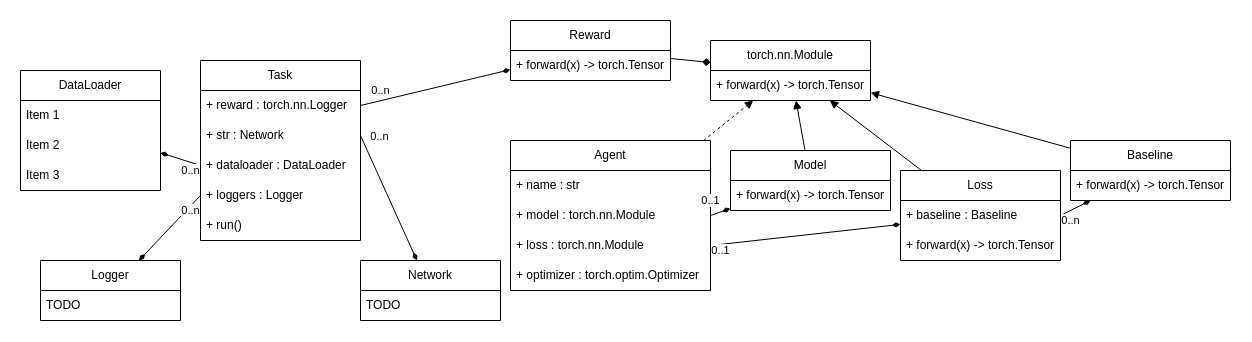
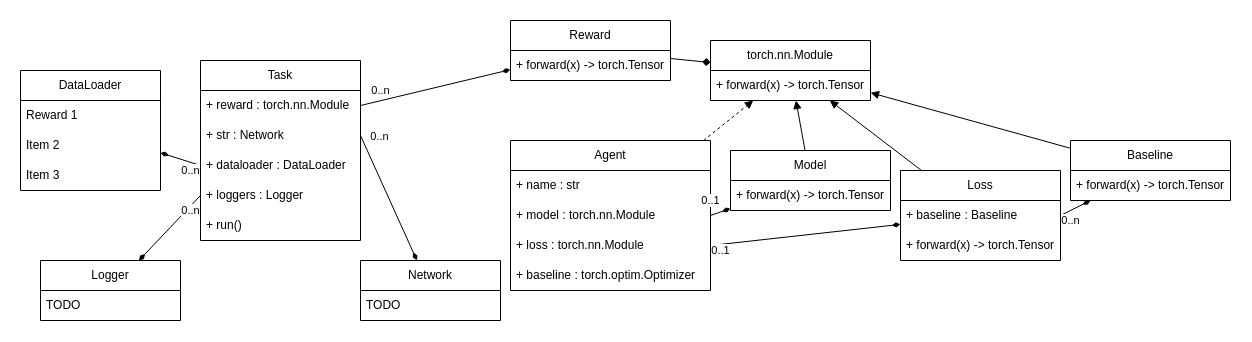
  <mxCell id="0" />
  <mxCell id="1" parent="0" />
  <mxCell id="2" value="Task" style="swimlane;fontStyle=0;childLayout=stackLayout;horizontal=1;startSize=30;horizontalStack=0;resizeParent=1;resizeParentMax=0;resizeLast=0;collapsible=1;marginBottom=0;whiteSpace=wrap;html=1;" vertex="1" parent="1"><mxGeometry x="200" y="60" width="160" height="180" as="geometry"><mxRectangle x="130" y="40" width="70" height="30" as="alternateBounds" /></mxGeometry></mxCell>
- <mxCell id="3" value="+ reward : torch.nn.Logger" style="text;strokeColor=none;fillColor=none;align=left;verticalAlign=middle;spacingLeft=4;spacingRight=4;overflow=hidden;points=[[0,0.5],[1,0.5]];portConstraint=eastwest;rotatable=0;whiteSpace=wrap;html=1;" vertex="1" parent="2"><mxGeometry y="30" width="160" height="30" as="geometry" /></mxCell>
+ <mxCell id="3" value="+ reward : torch.nn.Module" style="text;strokeColor=none;fillColor=none;align=left;verticalAlign=middle;spacingLeft=4;spacingRight=4;overflow=hidden;points=[[0,0.5],[1,0.5]];portConstraint=eastwest;rotatable=0;whiteSpace=wrap;html=1;" vertex="1" parent="2"><mxGeometry y="30" width="160" height="30" as="geometry" /></mxCell>
  <mxCell id="4" value="+ str : Network" style="text;strokeColor=none;fillColor=none;align=left;verticalAlign=middle;spacingLeft=4;spacingRight=4;overflow=hidden;points=[[0,0.5],[1,0.5]];portConstraint=eastwest;rotatable=0;whiteSpace=wrap;html=1;" vertex="1" parent="2"><mxGeometry y="60" width="160" height="30" as="geometry" /></mxCell>
  <mxCell id="5" value="+ dataloader : DataLoader" style="text;strokeColor=none;fillColor=none;align=left;verticalAlign=middle;spacingLeft=4;spacingRight=4;overflow=hidden;points=[[0,0.5],[1,0.5]];portConstraint=eastwest;rotatable=0;whiteSpace=wrap;html=1;" vertex="1" parent="2"><mxGeometry y="90" width="160" height="30" as="geometry" /></mxCell>
  <mxCell id="6" value="+ loggers : Logger" style="text;strokeColor=none;fillColor=none;align=left;verticalAlign=middle;spacingLeft=4;spacingRight=4;overflow=hidden;points=[[0,0.5],[1,0.5]];portConstraint=eastwest;rotatable=0;whiteSpace=wrap;html=1;" vertex="1" parent="2"><mxGeometry y="120" width="160" height="30" as="geometry" /></mxCell>
  <mxCell id="7" value="+ run()" style="text;strokeColor=none;fillColor=none;align=left;verticalAlign=middle;spacingLeft=4;spacingRight=4;overflow=hidden;points=[[0,0.5],[1,0.5]];portConstraint=eastwest;rotatable=0;whiteSpace=wrap;html=1;" vertex="1" parent="2"><mxGeometry y="150" width="160" height="30" as="geometry" /></mxCell>
  <mxCell id="8" style="edgeStyle=none;html=1;endArrow=block;endFill=1;dashed=1;" edge="1" parent="1" source="9" target="32"><mxGeometry relative="1" as="geometry" /></mxCell>
  <mxCell id="9" value="Agent" style="swimlane;fontStyle=0;childLayout=stackLayout;horizontal=1;startSize=30;horizontalStack=0;resizeParent=1;resizeParentMax=0;resizeLast=0;collapsible=1;marginBottom=0;whiteSpace=wrap;html=1;" vertex="1" parent="1"><mxGeometry x="510" y="140" width="200" height="150" as="geometry" /></mxCell>
  <mxCell id="10" value="+ name : str" style="text;strokeColor=none;fillColor=none;align=left;verticalAlign=middle;spacingLeft=4;spacingRight=4;overflow=hidden;points=[[0,0.5],[1,0.5]];portConstraint=eastwest;rotatable=0;whiteSpace=wrap;html=1;" vertex="1" parent="9"><mxGeometry y="30" width="200" height="30" as="geometry" /></mxCell>
  <mxCell id="11" value="+ model : torch.nn.Module" style="text;strokeColor=none;fillColor=none;align=left;verticalAlign=middle;spacingLeft=4;spacingRight=4;overflow=hidden;points=[[0,0.5],[1,0.5]];portConstraint=eastwest;rotatable=0;whiteSpace=wrap;html=1;" vertex="1" parent="9"><mxGeometry y="60" width="200" height="30" as="geometry" /></mxCell>
  <mxCell id="12" value="+ loss : torch.nn.Module" style="text;strokeColor=none;fillColor=none;align=left;verticalAlign=middle;spacingLeft=4;spacingRight=4;overflow=hidden;points=[[0,0.5],[1,0.5]];portConstraint=eastwest;rotatable=0;whiteSpace=wrap;html=1;" vertex="1" parent="9"><mxGeometry y="90" width="200" height="30" as="geometry" /></mxCell>
- <mxCell id="13" value="+ optimizer : torch.optim.Optimizer" style="text;strokeColor=none;fillColor=none;align=left;verticalAlign=middle;spacingLeft=4;spacingRight=4;overflow=hidden;points=[[0,0.5],[1,0.5]];portConstraint=eastwest;rotatable=0;whiteSpace=wrap;html=1;" vertex="1" parent="9"><mxGeometry y="120" width="200" height="30" as="geometry" /></mxCell>
+ <mxCell id="13" value="+ baseline : torch.optim.Optimizer" style="text;strokeColor=none;fillColor=none;align=left;verticalAlign=middle;spacingLeft=4;spacingRight=4;overflow=hidden;points=[[0,0.5],[1,0.5]];portConstraint=eastwest;rotatable=0;whiteSpace=wrap;html=1;" vertex="1" parent="9"><mxGeometry y="120" width="200" height="30" as="geometry" /></mxCell>
  <mxCell id="14" style="edgeStyle=none;html=1;endArrow=block;endFill=1;" edge="1" parent="1" source="15" target="32"><mxGeometry relative="1" as="geometry" /></mxCell>
  <mxCell id="15" value="Model" style="swimlane;fontStyle=0;childLayout=stackLayout;horizontal=1;startSize=30;horizontalStack=0;resizeParent=1;resizeParentMax=0;resizeLast=0;collapsible=1;marginBottom=0;whiteSpace=wrap;html=1;" vertex="1" parent="1"><mxGeometry x="730" y="150" width="160" height="60" as="geometry"><mxRectangle x="130" y="40" width="70" height="30" as="alternateBounds" /></mxGeometry></mxCell>
  <mxCell id="16" value="+ forward(x) -&amp;gt; torch.Tensor" style="text;strokeColor=none;fillColor=none;align=left;verticalAlign=middle;spacingLeft=4;spacingRight=4;overflow=hidden;points=[[0,0.5],[1,0.5]];portConstraint=eastwest;rotatable=0;whiteSpace=wrap;html=1;" vertex="1" parent="15"><mxGeometry y="30" width="160" height="30" as="geometry" /></mxCell>
  <mxCell id="17" value="Logger" style="swimlane;fontStyle=0;childLayout=stackLayout;horizontal=1;startSize=30;horizontalStack=0;resizeParent=1;resizeParentMax=0;resizeLast=0;collapsible=1;marginBottom=0;whiteSpace=wrap;html=1;" vertex="1" parent="1"><mxGeometry x="40" y="260" width="140" height="60" as="geometry" /></mxCell>
  <mxCell id="18" value="TODO" style="text;strokeColor=none;fillColor=none;align=left;verticalAlign=middle;spacingLeft=4;spacingRight=4;overflow=hidden;points=[[0,0.5],[1,0.5]];portConstraint=eastwest;rotatable=0;whiteSpace=wrap;html=1;" vertex="1" parent="17"><mxGeometry y="30" width="140" height="30" as="geometry" /></mxCell>
  <mxCell id="19" value="Network" style="swimlane;fontStyle=0;childLayout=stackLayout;horizontal=1;startSize=30;horizontalStack=0;resizeParent=1;resizeParentMax=0;resizeLast=0;collapsible=1;marginBottom=0;whiteSpace=wrap;html=1;" vertex="1" parent="1"><mxGeometry x="360" y="260" width="140" height="60" as="geometry" /></mxCell>
  <mxCell id="20" value="TODO" style="text;strokeColor=none;fillColor=none;align=left;verticalAlign=middle;spacingLeft=4;spacingRight=4;overflow=hidden;points=[[0,0.5],[1,0.5]];portConstraint=eastwest;rotatable=0;whiteSpace=wrap;html=1;" vertex="1" parent="19"><mxGeometry y="30" width="140" height="30" as="geometry" /></mxCell>
  <mxCell id="21" value="DataLoader" style="swimlane;fontStyle=0;childLayout=stackLayout;horizontal=1;startSize=30;horizontalStack=0;resizeParent=1;resizeParentMax=0;resizeLast=0;collapsible=1;marginBottom=0;whiteSpace=wrap;html=1;" vertex="1" parent="1"><mxGeometry x="20" y="70" width="140" height="120" as="geometry" /></mxCell>
- <mxCell id="22" value="Item 1" style="text;strokeColor=none;fillColor=none;align=left;verticalAlign=middle;spacingLeft=4;spacingRight=4;overflow=hidden;points=[[0,0.5],[1,0.5]];portConstraint=eastwest;rotatable=0;whiteSpace=wrap;html=1;" vertex="1" parent="21"><mxGeometry y="30" width="140" height="30" as="geometry" /></mxCell>
+ <mxCell id="22" value="Reward 1" style="text;strokeColor=none;fillColor=none;align=left;verticalAlign=middle;spacingLeft=4;spacingRight=4;overflow=hidden;points=[[0,0.5],[1,0.5]];portConstraint=eastwest;rotatable=0;whiteSpace=wrap;html=1;" vertex="1" parent="21"><mxGeometry y="30" width="140" height="30" as="geometry" /></mxCell>
  <mxCell id="23" value="Item 2" style="text;strokeColor=none;fillColor=none;align=left;verticalAlign=middle;spacingLeft=4;spacingRight=4;overflow=hidden;points=[[0,0.5],[1,0.5]];portConstraint=eastwest;rotatable=0;whiteSpace=wrap;html=1;" vertex="1" parent="21"><mxGeometry y="60" width="140" height="30" as="geometry" /></mxCell>
  <mxCell id="24" value="Item 3" style="text;strokeColor=none;fillColor=none;align=left;verticalAlign=middle;spacingLeft=4;spacingRight=4;overflow=hidden;points=[[0,0.5],[1,0.5]];portConstraint=eastwest;rotatable=0;whiteSpace=wrap;html=1;" vertex="1" parent="21"><mxGeometry y="90" width="140" height="30" as="geometry" /></mxCell>
  <mxCell id="25" style="edgeStyle=none;html=1;endArrow=block;endFill=1;" edge="1" parent="1" source="26" target="32"><mxGeometry relative="1" as="geometry" /></mxCell>
  <mxCell id="26" value="Loss" style="swimlane;fontStyle=0;childLayout=stackLayout;horizontal=1;startSize=30;horizontalStack=0;resizeParent=1;resizeParentMax=0;resizeLast=0;collapsible=1;marginBottom=0;whiteSpace=wrap;html=1;" vertex="1" parent="1"><mxGeometry x="900" y="170" width="160" height="90" as="geometry"><mxRectangle x="130" y="40" width="70" height="30" as="alternateBounds" /></mxGeometry></mxCell>
  <mxCell id="27" value="+ baseline : Baseline" style="text;strokeColor=none;fillColor=none;align=left;verticalAlign=middle;spacingLeft=4;spacingRight=4;overflow=hidden;points=[[0,0.5],[1,0.5]];portConstraint=eastwest;rotatable=0;whiteSpace=wrap;html=1;" vertex="1" parent="26"><mxGeometry y="30" width="160" height="30" as="geometry" /></mxCell>
  <mxCell id="28" value="+ forward(x) -&amp;gt; torch.Tensor" style="text;strokeColor=none;fillColor=none;align=left;verticalAlign=middle;spacingLeft=4;spacingRight=4;overflow=hidden;points=[[0,0.5],[1,0.5]];portConstraint=eastwest;rotatable=0;whiteSpace=wrap;html=1;" vertex="1" parent="26"><mxGeometry y="60" width="160" height="30" as="geometry" /></mxCell>
  <mxCell id="29" style="edgeStyle=none;html=1;endArrow=diamond;endFill=1;" edge="1" parent="1" source="30" target="32"><mxGeometry relative="1" as="geometry" /></mxCell>
  <mxCell id="30" value="Reward" style="swimlane;fontStyle=0;childLayout=stackLayout;horizontal=1;startSize=30;horizontalStack=0;resizeParent=1;resizeParentMax=0;resizeLast=0;collapsible=1;marginBottom=0;whiteSpace=wrap;html=1;" vertex="1" parent="1"><mxGeometry x="510" y="20" width="160" height="60" as="geometry"><mxRectangle x="130" y="40" width="70" height="30" as="alternateBounds" /></mxGeometry></mxCell>
  <mxCell id="31" value="+ forward(x) -&amp;gt; torch.Tensor" style="text;strokeColor=none;fillColor=none;align=left;verticalAlign=middle;spacingLeft=4;spacingRight=4;overflow=hidden;points=[[0,0.5],[1,0.5]];portConstraint=eastwest;rotatable=0;whiteSpace=wrap;html=1;" vertex="1" parent="30"><mxGeometry y="30" width="160" height="30" as="geometry" /></mxCell>
  <mxCell id="32" value="torch.nn.Module" style="swimlane;fontStyle=0;childLayout=stackLayout;horizontal=1;startSize=30;horizontalStack=0;resizeParent=1;resizeParentMax=0;resizeLast=0;collapsible=1;marginBottom=0;whiteSpace=wrap;html=1;" vertex="1" parent="1"><mxGeometry x="710" y="40" width="160" height="60" as="geometry"><mxRectangle x="130" y="40" width="70" height="30" as="alternateBounds" /></mxGeometry></mxCell>
  <mxCell id="33" value="+ forward(x) -&amp;gt; torch.Tensor" style="text;strokeColor=none;fillColor=none;align=left;verticalAlign=middle;spacingLeft=4;spacingRight=4;overflow=hidden;points=[[0,0.5],[1,0.5]];portConstraint=eastwest;rotatable=0;whiteSpace=wrap;html=1;" vertex="1" parent="32"><mxGeometry y="30" width="160" height="30" as="geometry" /></mxCell>
  <mxCell id="34" style="edgeStyle=none;html=1;endArrow=block;endFill=1;" edge="1" parent="1" source="35" target="32"><mxGeometry relative="1" as="geometry" /></mxCell>
  <mxCell id="35" value="Baseline" style="swimlane;fontStyle=0;childLayout=stackLayout;horizontal=1;startSize=30;horizontalStack=0;resizeParent=1;resizeParentMax=0;resizeLast=0;collapsible=1;marginBottom=0;whiteSpace=wrap;html=1;" vertex="1" parent="1"><mxGeometry x="1070" y="140" width="160" height="60" as="geometry"><mxRectangle x="130" y="40" width="70" height="30" as="alternateBounds" /></mxGeometry></mxCell>
  <mxCell id="36" value="+ forward(x) -&amp;gt; torch.Tensor" style="text;strokeColor=none;fillColor=none;align=left;verticalAlign=middle;spacingLeft=4;spacingRight=4;overflow=hidden;points=[[0,0.5],[1,0.5]];portConstraint=eastwest;rotatable=0;whiteSpace=wrap;html=1;" vertex="1" parent="35"><mxGeometry y="30" width="160" height="30" as="geometry" /></mxCell>
  <mxCell id="37" value="0..1" style="edgeStyle=none;html=1;exitX=1;exitY=0.5;exitDx=0;exitDy=0;endArrow=diamondThin;endFill=1;" edge="1" parent="1" source="11" target="15"><mxGeometry x="-0.532" y="14" relative="1" as="geometry"><mxPoint as="offset" /></mxGeometry></mxCell>
  <mxCell id="38" value="0..1" style="edgeStyle=none;html=1;exitX=1;exitY=0.5;exitDx=0;exitDy=0;endArrow=diamondThin;endFill=1;" edge="1" parent="1" source="12" target="26"><mxGeometry x="-0.902" y="-6" relative="1" as="geometry"><mxPoint as="offset" /></mxGeometry></mxCell>
  <mxCell id="39" value="0..n" style="edgeStyle=none;html=1;exitX=1;exitY=0.5;exitDx=0;exitDy=0;endArrow=diamondThin;endFill=1;" edge="1" parent="1" source="27" target="35"><mxGeometry x="-0.6" y="-9" relative="1" as="geometry"><mxPoint as="offset" /></mxGeometry></mxCell>
  <mxCell id="40" value="0..n" style="edgeStyle=none;html=1;exitX=1;exitY=0.5;exitDx=0;exitDy=0;endArrow=diamondThin;endFill=1;" edge="1" parent="1" source="4" target="19"><mxGeometry x="-0.87" y="17" relative="1" as="geometry"><mxPoint as="offset" /></mxGeometry></mxCell>
  <mxCell id="41" value="0..n" style="edgeStyle=none;html=1;exitX=0;exitY=0.5;exitDx=0;exitDy=0;endArrow=diamondThin;endFill=1;" edge="1" parent="1" source="5" target="21"><mxGeometry x="-0.618" y="8" relative="1" as="geometry"><mxPoint as="offset" /></mxGeometry></mxCell>
  <mxCell id="42" value="0..n" style="edgeStyle=none;html=1;exitX=0;exitY=0.5;exitDx=0;exitDy=0;endArrow=diamondThin;endFill=1;" edge="1" parent="1" source="6" target="17"><mxGeometry x="-0.603" y="3" relative="1" as="geometry"><mxPoint as="offset" /></mxGeometry></mxCell>
  <mxCell id="43" value="0..n" style="edgeStyle=none;html=1;exitX=1;exitY=0.5;exitDx=0;exitDy=0;endArrow=diamondThin;endFill=1;" edge="1" parent="1" source="3" target="30"><mxGeometry x="-0.703" y="10" relative="1" as="geometry"><mxPoint as="offset" /></mxGeometry></mxCell>
